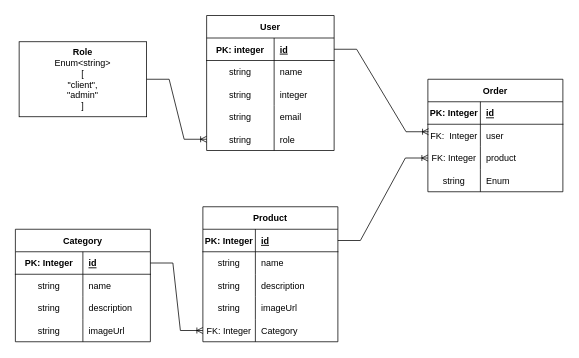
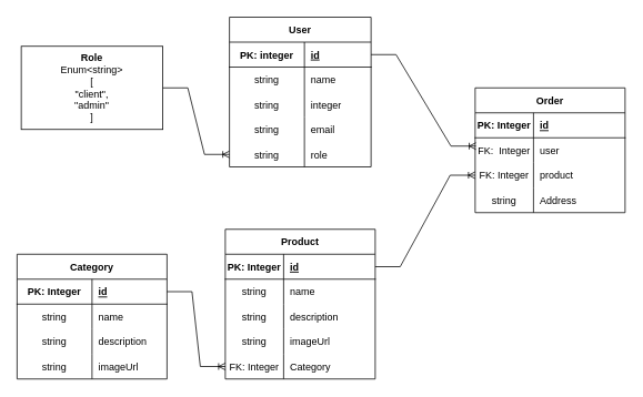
  <mxCell id="0" />
  <mxCell id="1" parent="0" />
  <mxCell id="2" value="Category" style="shape=table;startSize=30;container=1;collapsible=1;childLayout=tableLayout;fixedRows=1;rowLines=0;fontStyle=1;align=center;resizeLast=1;" vertex="1" parent="1"><mxGeometry x="20" y="305" width="180" height="150" as="geometry" /></mxCell>
  <mxCell id="3" value="" style="shape=tableRow;horizontal=0;startSize=0;swimlaneHead=0;swimlaneBody=0;fillColor=none;collapsible=0;dropTarget=0;points=[[0,0.5],[1,0.5]];portConstraint=eastwest;top=0;left=0;right=0;bottom=1;" vertex="1" parent="2"><mxGeometry y="30" width="180" height="30" as="geometry" /></mxCell>
  <mxCell id="4" value="PK: Integer" style="shape=partialRectangle;connectable=0;fillColor=none;top=0;left=0;bottom=0;right=0;fontStyle=1;overflow=hidden;" vertex="1" parent="3"><mxGeometry width="90.0" height="30" as="geometry"><mxRectangle width="90.0" height="30" as="alternateBounds" /></mxGeometry></mxCell>
  <mxCell id="5" value="id" style="shape=partialRectangle;connectable=0;fillColor=none;top=0;left=0;bottom=0;right=0;align=left;spacingLeft=6;fontStyle=5;overflow=hidden;" vertex="1" parent="3"><mxGeometry x="90.0" width="90.0" height="30" as="geometry"><mxRectangle width="90.0" height="30" as="alternateBounds" /></mxGeometry></mxCell>
  <mxCell id="6" value="" style="shape=tableRow;horizontal=0;startSize=0;swimlaneHead=0;swimlaneBody=0;fillColor=none;collapsible=0;dropTarget=0;points=[[0,0.5],[1,0.5]];portConstraint=eastwest;top=0;left=0;right=0;bottom=0;" vertex="1" parent="2"><mxGeometry y="60" width="180" height="30" as="geometry" /></mxCell>
  <mxCell id="7" value="string" style="shape=partialRectangle;connectable=0;fillColor=none;top=0;left=0;bottom=0;right=0;editable=1;overflow=hidden;" vertex="1" parent="6"><mxGeometry width="90.0" height="30" as="geometry"><mxRectangle width="90.0" height="30" as="alternateBounds" /></mxGeometry></mxCell>
  <mxCell id="8" value="name" style="shape=partialRectangle;connectable=0;fillColor=none;top=0;left=0;bottom=0;right=0;align=left;spacingLeft=6;overflow=hidden;" vertex="1" parent="6"><mxGeometry x="90.0" width="90.0" height="30" as="geometry"><mxRectangle width="90.0" height="30" as="alternateBounds" /></mxGeometry></mxCell>
  <mxCell id="9" value="" style="shape=tableRow;horizontal=0;startSize=0;swimlaneHead=0;swimlaneBody=0;fillColor=none;collapsible=0;dropTarget=0;points=[[0,0.5],[1,0.5]];portConstraint=eastwest;top=0;left=0;right=0;bottom=0;" vertex="1" parent="2"><mxGeometry y="90" width="180" height="30" as="geometry" /></mxCell>
  <mxCell id="10" value="string" style="shape=partialRectangle;connectable=0;fillColor=none;top=0;left=0;bottom=0;right=0;editable=1;overflow=hidden;" vertex="1" parent="9"><mxGeometry width="90.0" height="30" as="geometry"><mxRectangle width="90.0" height="30" as="alternateBounds" /></mxGeometry></mxCell>
  <mxCell id="11" value="description" style="shape=partialRectangle;connectable=0;fillColor=none;top=0;left=0;bottom=0;right=0;align=left;spacingLeft=6;overflow=hidden;" vertex="1" parent="9"><mxGeometry x="90.0" width="90.0" height="30" as="geometry"><mxRectangle width="90.0" height="30" as="alternateBounds" /></mxGeometry></mxCell>
  <mxCell id="12" value="" style="shape=tableRow;horizontal=0;startSize=0;swimlaneHead=0;swimlaneBody=0;fillColor=none;collapsible=0;dropTarget=0;points=[[0,0.5],[1,0.5]];portConstraint=eastwest;top=0;left=0;right=0;bottom=0;" vertex="1" parent="2"><mxGeometry y="120" width="180" height="30" as="geometry" /></mxCell>
  <mxCell id="13" value="string" style="shape=partialRectangle;connectable=0;fillColor=none;top=0;left=0;bottom=0;right=0;editable=1;overflow=hidden;" vertex="1" parent="12"><mxGeometry width="90.0" height="30" as="geometry"><mxRectangle width="90.0" height="30" as="alternateBounds" /></mxGeometry></mxCell>
  <mxCell id="14" value="imageUrl" style="shape=partialRectangle;connectable=0;fillColor=none;top=0;left=0;bottom=0;right=0;align=left;spacingLeft=6;overflow=hidden;" vertex="1" parent="12"><mxGeometry x="90.0" width="90.0" height="30" as="geometry"><mxRectangle width="90.0" height="30" as="alternateBounds" /></mxGeometry></mxCell>
  <mxCell id="15" value="Product" style="shape=table;startSize=30;container=1;collapsible=1;childLayout=tableLayout;fixedRows=1;rowLines=0;fontStyle=1;align=center;resizeLast=1;" vertex="1" parent="1"><mxGeometry x="270" y="275" width="180" height="180" as="geometry" /></mxCell>
  <mxCell id="16" value="" style="shape=tableRow;horizontal=0;startSize=0;swimlaneHead=0;swimlaneBody=0;fillColor=none;collapsible=0;dropTarget=0;points=[[0,0.5],[1,0.5]];portConstraint=eastwest;top=0;left=0;right=0;bottom=1;" vertex="1" parent="15"><mxGeometry y="30" width="180" height="30" as="geometry" /></mxCell>
  <mxCell id="17" value="PK: Integer" style="shape=partialRectangle;connectable=0;fillColor=none;top=0;left=0;bottom=0;right=0;fontStyle=1;overflow=hidden;" vertex="1" parent="16"><mxGeometry width="70" height="30" as="geometry"><mxRectangle width="70" height="30" as="alternateBounds" /></mxGeometry></mxCell>
  <mxCell id="18" value="id" style="shape=partialRectangle;connectable=0;fillColor=none;top=0;left=0;bottom=0;right=0;align=left;spacingLeft=6;fontStyle=5;overflow=hidden;" vertex="1" parent="16"><mxGeometry x="70" width="110" height="30" as="geometry"><mxRectangle width="110" height="30" as="alternateBounds" /></mxGeometry></mxCell>
  <mxCell id="19" value="" style="shape=tableRow;horizontal=0;startSize=0;swimlaneHead=0;swimlaneBody=0;fillColor=none;collapsible=0;dropTarget=0;points=[[0,0.5],[1,0.5]];portConstraint=eastwest;top=0;left=0;right=0;bottom=0;" vertex="1" parent="15"><mxGeometry y="60" width="180" height="30" as="geometry" /></mxCell>
  <mxCell id="20" value="string" style="shape=partialRectangle;connectable=0;fillColor=none;top=0;left=0;bottom=0;right=0;editable=1;overflow=hidden;" vertex="1" parent="19"><mxGeometry width="70" height="30" as="geometry"><mxRectangle width="70" height="30" as="alternateBounds" /></mxGeometry></mxCell>
  <mxCell id="21" value="name" style="shape=partialRectangle;connectable=0;fillColor=none;top=0;left=0;bottom=0;right=0;align=left;spacingLeft=6;overflow=hidden;" vertex="1" parent="19"><mxGeometry x="70" width="110" height="30" as="geometry"><mxRectangle width="110" height="30" as="alternateBounds" /></mxGeometry></mxCell>
  <mxCell id="22" value="" style="shape=tableRow;horizontal=0;startSize=0;swimlaneHead=0;swimlaneBody=0;fillColor=none;collapsible=0;dropTarget=0;points=[[0,0.5],[1,0.5]];portConstraint=eastwest;top=0;left=0;right=0;bottom=0;" vertex="1" parent="15"><mxGeometry y="90" width="180" height="30" as="geometry" /></mxCell>
  <mxCell id="23" value="string" style="shape=partialRectangle;connectable=0;fillColor=none;top=0;left=0;bottom=0;right=0;editable=1;overflow=hidden;" vertex="1" parent="22"><mxGeometry width="70" height="30" as="geometry"><mxRectangle width="70" height="30" as="alternateBounds" /></mxGeometry></mxCell>
  <mxCell id="24" value="description" style="shape=partialRectangle;connectable=0;fillColor=none;top=0;left=0;bottom=0;right=0;align=left;spacingLeft=6;overflow=hidden;" vertex="1" parent="22"><mxGeometry x="70" width="110" height="30" as="geometry"><mxRectangle width="110" height="30" as="alternateBounds" /></mxGeometry></mxCell>
  <mxCell id="25" value="" style="shape=tableRow;horizontal=0;startSize=0;swimlaneHead=0;swimlaneBody=0;fillColor=none;collapsible=0;dropTarget=0;points=[[0,0.5],[1,0.5]];portConstraint=eastwest;top=0;left=0;right=0;bottom=0;" vertex="1" parent="15"><mxGeometry y="120" width="180" height="30" as="geometry" /></mxCell>
  <mxCell id="26" value="string" style="shape=partialRectangle;connectable=0;fillColor=none;top=0;left=0;bottom=0;right=0;editable=1;overflow=hidden;" vertex="1" parent="25"><mxGeometry width="70" height="30" as="geometry"><mxRectangle width="70" height="30" as="alternateBounds" /></mxGeometry></mxCell>
  <mxCell id="27" value="imageUrl" style="shape=partialRectangle;connectable=0;fillColor=none;top=0;left=0;bottom=0;right=0;align=left;spacingLeft=6;overflow=hidden;" vertex="1" parent="25"><mxGeometry x="70" width="110" height="30" as="geometry"><mxRectangle width="110" height="30" as="alternateBounds" /></mxGeometry></mxCell>
  <mxCell id="28" value="" style="shape=tableRow;horizontal=0;startSize=0;swimlaneHead=0;swimlaneBody=0;fillColor=none;collapsible=0;dropTarget=0;points=[[0,0.5],[1,0.5]];portConstraint=eastwest;top=0;left=0;right=0;bottom=0;" vertex="1" parent="15"><mxGeometry y="150" width="180" height="30" as="geometry" /></mxCell>
  <mxCell id="29" value="FK: Integer" style="shape=partialRectangle;connectable=0;fillColor=none;top=0;left=0;bottom=0;right=0;editable=1;overflow=hidden;" vertex="1" parent="28"><mxGeometry width="70" height="30" as="geometry"><mxRectangle width="70" height="30" as="alternateBounds" /></mxGeometry></mxCell>
  <mxCell id="30" value="Category" style="shape=partialRectangle;connectable=0;fillColor=none;top=0;left=0;bottom=0;right=0;align=left;spacingLeft=6;overflow=hidden;" vertex="1" parent="28"><mxGeometry x="70" width="110" height="30" as="geometry"><mxRectangle width="110" height="30" as="alternateBounds" /></mxGeometry></mxCell>
  <mxCell id="31" value="" style="edgeStyle=entityRelationEdgeStyle;fontSize=12;html=1;endArrow=ERoneToMany;rounded=0;exitX=1;exitY=0.5;exitDx=0;exitDy=0;entryX=0;entryY=0.5;entryDx=0;entryDy=0;" edge="1" parent="1" source="3" target="28"><mxGeometry width="100" height="100" relative="1" as="geometry"><mxPoint x="230" y="305" as="sourcePoint" /><mxPoint x="330" y="205" as="targetPoint" /></mxGeometry></mxCell>
  <mxCell id="32" value="User" style="shape=table;startSize=30;container=1;collapsible=1;childLayout=tableLayout;fixedRows=1;rowLines=0;fontStyle=1;align=center;resizeLast=1;" vertex="1" parent="1"><mxGeometry x="275" y="20" width="170" height="180" as="geometry" /></mxCell>
  <mxCell id="33" value="" style="shape=tableRow;horizontal=0;startSize=0;swimlaneHead=0;swimlaneBody=0;fillColor=none;collapsible=0;dropTarget=0;points=[[0,0.5],[1,0.5]];portConstraint=eastwest;top=0;left=0;right=0;bottom=1;" vertex="1" parent="32"><mxGeometry y="30" width="170" height="30" as="geometry" /></mxCell>
  <mxCell id="34" value="PK: integer" style="shape=partialRectangle;connectable=0;fillColor=none;top=0;left=0;bottom=0;right=0;fontStyle=1;overflow=hidden;" vertex="1" parent="33"><mxGeometry width="90" height="30" as="geometry"><mxRectangle width="90" height="30" as="alternateBounds" /></mxGeometry></mxCell>
  <mxCell id="35" value="id" style="shape=partialRectangle;connectable=0;fillColor=none;top=0;left=0;bottom=0;right=0;align=left;spacingLeft=6;fontStyle=5;overflow=hidden;" vertex="1" parent="33"><mxGeometry x="90" width="80" height="30" as="geometry"><mxRectangle width="80" height="30" as="alternateBounds" /></mxGeometry></mxCell>
  <mxCell id="36" value="" style="shape=tableRow;horizontal=0;startSize=0;swimlaneHead=0;swimlaneBody=0;fillColor=none;collapsible=0;dropTarget=0;points=[[0,0.5],[1,0.5]];portConstraint=eastwest;top=0;left=0;right=0;bottom=0;" vertex="1" parent="32"><mxGeometry y="60" width="170" height="30" as="geometry" /></mxCell>
  <mxCell id="37" value="string" style="shape=partialRectangle;connectable=0;fillColor=none;top=0;left=0;bottom=0;right=0;editable=1;overflow=hidden;" vertex="1" parent="36"><mxGeometry width="90" height="30" as="geometry"><mxRectangle width="90" height="30" as="alternateBounds" /></mxGeometry></mxCell>
  <mxCell id="38" value="name" style="shape=partialRectangle;connectable=0;fillColor=none;top=0;left=0;bottom=0;right=0;align=left;spacingLeft=6;overflow=hidden;" vertex="1" parent="36"><mxGeometry x="90" width="80" height="30" as="geometry"><mxRectangle width="80" height="30" as="alternateBounds" /></mxGeometry></mxCell>
  <mxCell id="39" value="" style="shape=tableRow;horizontal=0;startSize=0;swimlaneHead=0;swimlaneBody=0;fillColor=none;collapsible=0;dropTarget=0;points=[[0,0.5],[1,0.5]];portConstraint=eastwest;top=0;left=0;right=0;bottom=0;" vertex="1" parent="32"><mxGeometry y="90" width="170" height="30" as="geometry" /></mxCell>
  <mxCell id="40" value="string" style="shape=partialRectangle;connectable=0;fillColor=none;top=0;left=0;bottom=0;right=0;editable=1;overflow=hidden;" vertex="1" parent="39"><mxGeometry width="90" height="30" as="geometry"><mxRectangle width="90" height="30" as="alternateBounds" /></mxGeometry></mxCell>
  <mxCell id="41" value="integer" style="shape=partialRectangle;connectable=0;fillColor=none;top=0;left=0;bottom=0;right=0;align=left;spacingLeft=6;overflow=hidden;" vertex="1" parent="39"><mxGeometry x="90" width="80" height="30" as="geometry"><mxRectangle width="80" height="30" as="alternateBounds" /></mxGeometry></mxCell>
  <mxCell id="42" value="" style="shape=tableRow;horizontal=0;startSize=0;swimlaneHead=0;swimlaneBody=0;fillColor=none;collapsible=0;dropTarget=0;points=[[0,0.5],[1,0.5]];portConstraint=eastwest;top=0;left=0;right=0;bottom=0;" vertex="1" parent="32"><mxGeometry y="120" width="170" height="30" as="geometry" /></mxCell>
  <mxCell id="43" value="string" style="shape=partialRectangle;connectable=0;fillColor=none;top=0;left=0;bottom=0;right=0;editable=1;overflow=hidden;" vertex="1" parent="42"><mxGeometry width="90" height="30" as="geometry"><mxRectangle width="90" height="30" as="alternateBounds" /></mxGeometry></mxCell>
  <mxCell id="44" value="email" style="shape=partialRectangle;connectable=0;fillColor=none;top=0;left=0;bottom=0;right=0;align=left;spacingLeft=6;overflow=hidden;" vertex="1" parent="42"><mxGeometry x="90" width="80" height="30" as="geometry"><mxRectangle width="80" height="30" as="alternateBounds" /></mxGeometry></mxCell>
  <mxCell id="45" value="" style="shape=tableRow;horizontal=0;startSize=0;swimlaneHead=0;swimlaneBody=0;fillColor=none;collapsible=0;dropTarget=0;points=[[0,0.5],[1,0.5]];portConstraint=eastwest;top=0;left=0;right=0;bottom=0;" vertex="1" parent="32"><mxGeometry y="150" width="170" height="30" as="geometry" /></mxCell>
  <mxCell id="46" value="string" style="shape=partialRectangle;connectable=0;fillColor=none;top=0;left=0;bottom=0;right=0;editable=1;overflow=hidden;" vertex="1" parent="45"><mxGeometry width="90" height="30" as="geometry"><mxRectangle width="90" height="30" as="alternateBounds" /></mxGeometry></mxCell>
  <mxCell id="47" value="role" style="shape=partialRectangle;connectable=0;fillColor=none;top=0;left=0;bottom=0;right=0;align=left;spacingLeft=6;overflow=hidden;" vertex="1" parent="45"><mxGeometry x="90" width="80" height="30" as="geometry"><mxRectangle width="80" height="30" as="alternateBounds" /></mxGeometry></mxCell>
  <mxCell id="48" value="Order" style="shape=table;startSize=30;container=1;collapsible=1;childLayout=tableLayout;fixedRows=1;rowLines=0;fontStyle=1;align=center;resizeLast=1;" vertex="1" parent="1"><mxGeometry x="570" y="105" width="180" height="150" as="geometry" /></mxCell>
  <mxCell id="49" value="" style="shape=tableRow;horizontal=0;startSize=0;swimlaneHead=0;swimlaneBody=0;fillColor=none;collapsible=0;dropTarget=0;points=[[0,0.5],[1,0.5]];portConstraint=eastwest;top=0;left=0;right=0;bottom=1;" vertex="1" parent="48"><mxGeometry y="30" width="180" height="30" as="geometry" /></mxCell>
  <mxCell id="50" value="PK: Integer" style="shape=partialRectangle;connectable=0;fillColor=none;top=0;left=0;bottom=0;right=0;fontStyle=1;overflow=hidden;" vertex="1" parent="49"><mxGeometry width="70" height="30" as="geometry"><mxRectangle width="70" height="30" as="alternateBounds" /></mxGeometry></mxCell>
  <mxCell id="51" value="id" style="shape=partialRectangle;connectable=0;fillColor=none;top=0;left=0;bottom=0;right=0;align=left;spacingLeft=6;fontStyle=5;overflow=hidden;" vertex="1" parent="49"><mxGeometry x="70" width="110" height="30" as="geometry"><mxRectangle width="110" height="30" as="alternateBounds" /></mxGeometry></mxCell>
  <mxCell id="52" value="" style="shape=tableRow;horizontal=0;startSize=0;swimlaneHead=0;swimlaneBody=0;fillColor=none;collapsible=0;dropTarget=0;points=[[0,0.5],[1,0.5]];portConstraint=eastwest;top=0;left=0;right=0;bottom=0;" vertex="1" parent="48"><mxGeometry y="60" width="180" height="30" as="geometry" /></mxCell>
  <mxCell id="53" value="FK:  Integer" style="shape=partialRectangle;connectable=0;fillColor=none;top=0;left=0;bottom=0;right=0;editable=1;overflow=hidden;" vertex="1" parent="52"><mxGeometry width="70" height="30" as="geometry"><mxRectangle width="70" height="30" as="alternateBounds" /></mxGeometry></mxCell>
  <mxCell id="54" value="user" style="shape=partialRectangle;connectable=0;fillColor=none;top=0;left=0;bottom=0;right=0;align=left;spacingLeft=6;overflow=hidden;" vertex="1" parent="52"><mxGeometry x="70" width="110" height="30" as="geometry"><mxRectangle width="110" height="30" as="alternateBounds" /></mxGeometry></mxCell>
  <mxCell id="55" value="" style="shape=tableRow;horizontal=0;startSize=0;swimlaneHead=0;swimlaneBody=0;fillColor=none;collapsible=0;dropTarget=0;points=[[0,0.5],[1,0.5]];portConstraint=eastwest;top=0;left=0;right=0;bottom=0;" vertex="1" parent="48"><mxGeometry y="90" width="180" height="30" as="geometry" /></mxCell>
  <mxCell id="56" value="FK: Integer" style="shape=partialRectangle;connectable=0;fillColor=none;top=0;left=0;bottom=0;right=0;editable=1;overflow=hidden;" vertex="1" parent="55"><mxGeometry width="70" height="30" as="geometry"><mxRectangle width="70" height="30" as="alternateBounds" /></mxGeometry></mxCell>
  <mxCell id="57" value="product" style="shape=partialRectangle;connectable=0;fillColor=none;top=0;left=0;bottom=0;right=0;align=left;spacingLeft=6;overflow=hidden;" vertex="1" parent="55"><mxGeometry x="70" width="110" height="30" as="geometry"><mxRectangle width="110" height="30" as="alternateBounds" /></mxGeometry></mxCell>
  <mxCell id="58" value="" style="shape=tableRow;horizontal=0;startSize=0;swimlaneHead=0;swimlaneBody=0;fillColor=none;collapsible=0;dropTarget=0;points=[[0,0.5],[1,0.5]];portConstraint=eastwest;top=0;left=0;right=0;bottom=0;" vertex="1" parent="48"><mxGeometry y="120" width="180" height="30" as="geometry" /></mxCell>
  <mxCell id="59" value="string" style="shape=partialRectangle;connectable=0;fillColor=none;top=0;left=0;bottom=0;right=0;editable=1;overflow=hidden;" vertex="1" parent="58"><mxGeometry width="70" height="30" as="geometry"><mxRectangle width="70" height="30" as="alternateBounds" /></mxGeometry></mxCell>
- <mxCell id="60" value="Enum" style="shape=partialRectangle;connectable=0;fillColor=none;top=0;left=0;bottom=0;right=0;align=left;spacingLeft=6;overflow=hidden;" vertex="1" parent="58"><mxGeometry x="70" width="110" height="30" as="geometry"><mxRectangle width="110" height="30" as="alternateBounds" /></mxGeometry></mxCell>
+ <mxCell id="60" value="Address" style="shape=partialRectangle;connectable=0;fillColor=none;top=0;left=0;bottom=0;right=0;align=left;spacingLeft=6;overflow=hidden;" vertex="1" parent="58"><mxGeometry x="70" width="110" height="30" as="geometry"><mxRectangle width="110" height="30" as="alternateBounds" /></mxGeometry></mxCell>
  <mxCell id="61" value="" style="edgeStyle=entityRelationEdgeStyle;fontSize=12;html=1;endArrow=ERoneToMany;rounded=0;exitX=1;exitY=0.5;exitDx=0;exitDy=0;entryX=0.005;entryY=0.333;entryDx=0;entryDy=0;entryPerimeter=0;" edge="1" parent="1" source="33" target="52"><mxGeometry width="100" height="100" relative="1" as="geometry"><mxPoint x="340" y="325" as="sourcePoint" /><mxPoint x="440" y="225" as="targetPoint" /></mxGeometry></mxCell>
  <mxCell id="62" value="" style="edgeStyle=entityRelationEdgeStyle;fontSize=12;html=1;endArrow=ERoneToMany;rounded=0;exitX=1;exitY=0.5;exitDx=0;exitDy=0;entryX=0;entryY=0.5;entryDx=0;entryDy=0;" edge="1" parent="1" source="16" target="55"><mxGeometry width="100" height="100" relative="1" as="geometry"><mxPoint x="340" y="325" as="sourcePoint" /><mxPoint x="440" y="225" as="targetPoint" /></mxGeometry></mxCell>
  <mxCell id="63" value="&lt;b&gt;Role&lt;br&gt;&lt;/b&gt;Enum&amp;lt;string&amp;gt;&lt;br&gt;[&lt;br&gt;&quot;client&quot;,&lt;br&gt;&quot;admin&quot;&lt;br&gt;]" style="whiteSpace=wrap;html=1;align=center;" vertex="1" parent="1"><mxGeometry x="25" y="55" width="170" height="100" as="geometry" /></mxCell>
  <mxCell id="64" value="" style="edgeStyle=entityRelationEdgeStyle;fontSize=12;html=1;endArrow=ERoneToMany;rounded=0;exitX=1;exitY=0.5;exitDx=0;exitDy=0;entryX=0;entryY=0.5;entryDx=0;entryDy=0;" edge="1" parent="1" source="63" target="45"><mxGeometry width="100" height="100" relative="1" as="geometry"><mxPoint x="140" y="235" as="sourcePoint" /><mxPoint x="240" y="135" as="targetPoint" /></mxGeometry></mxCell>
